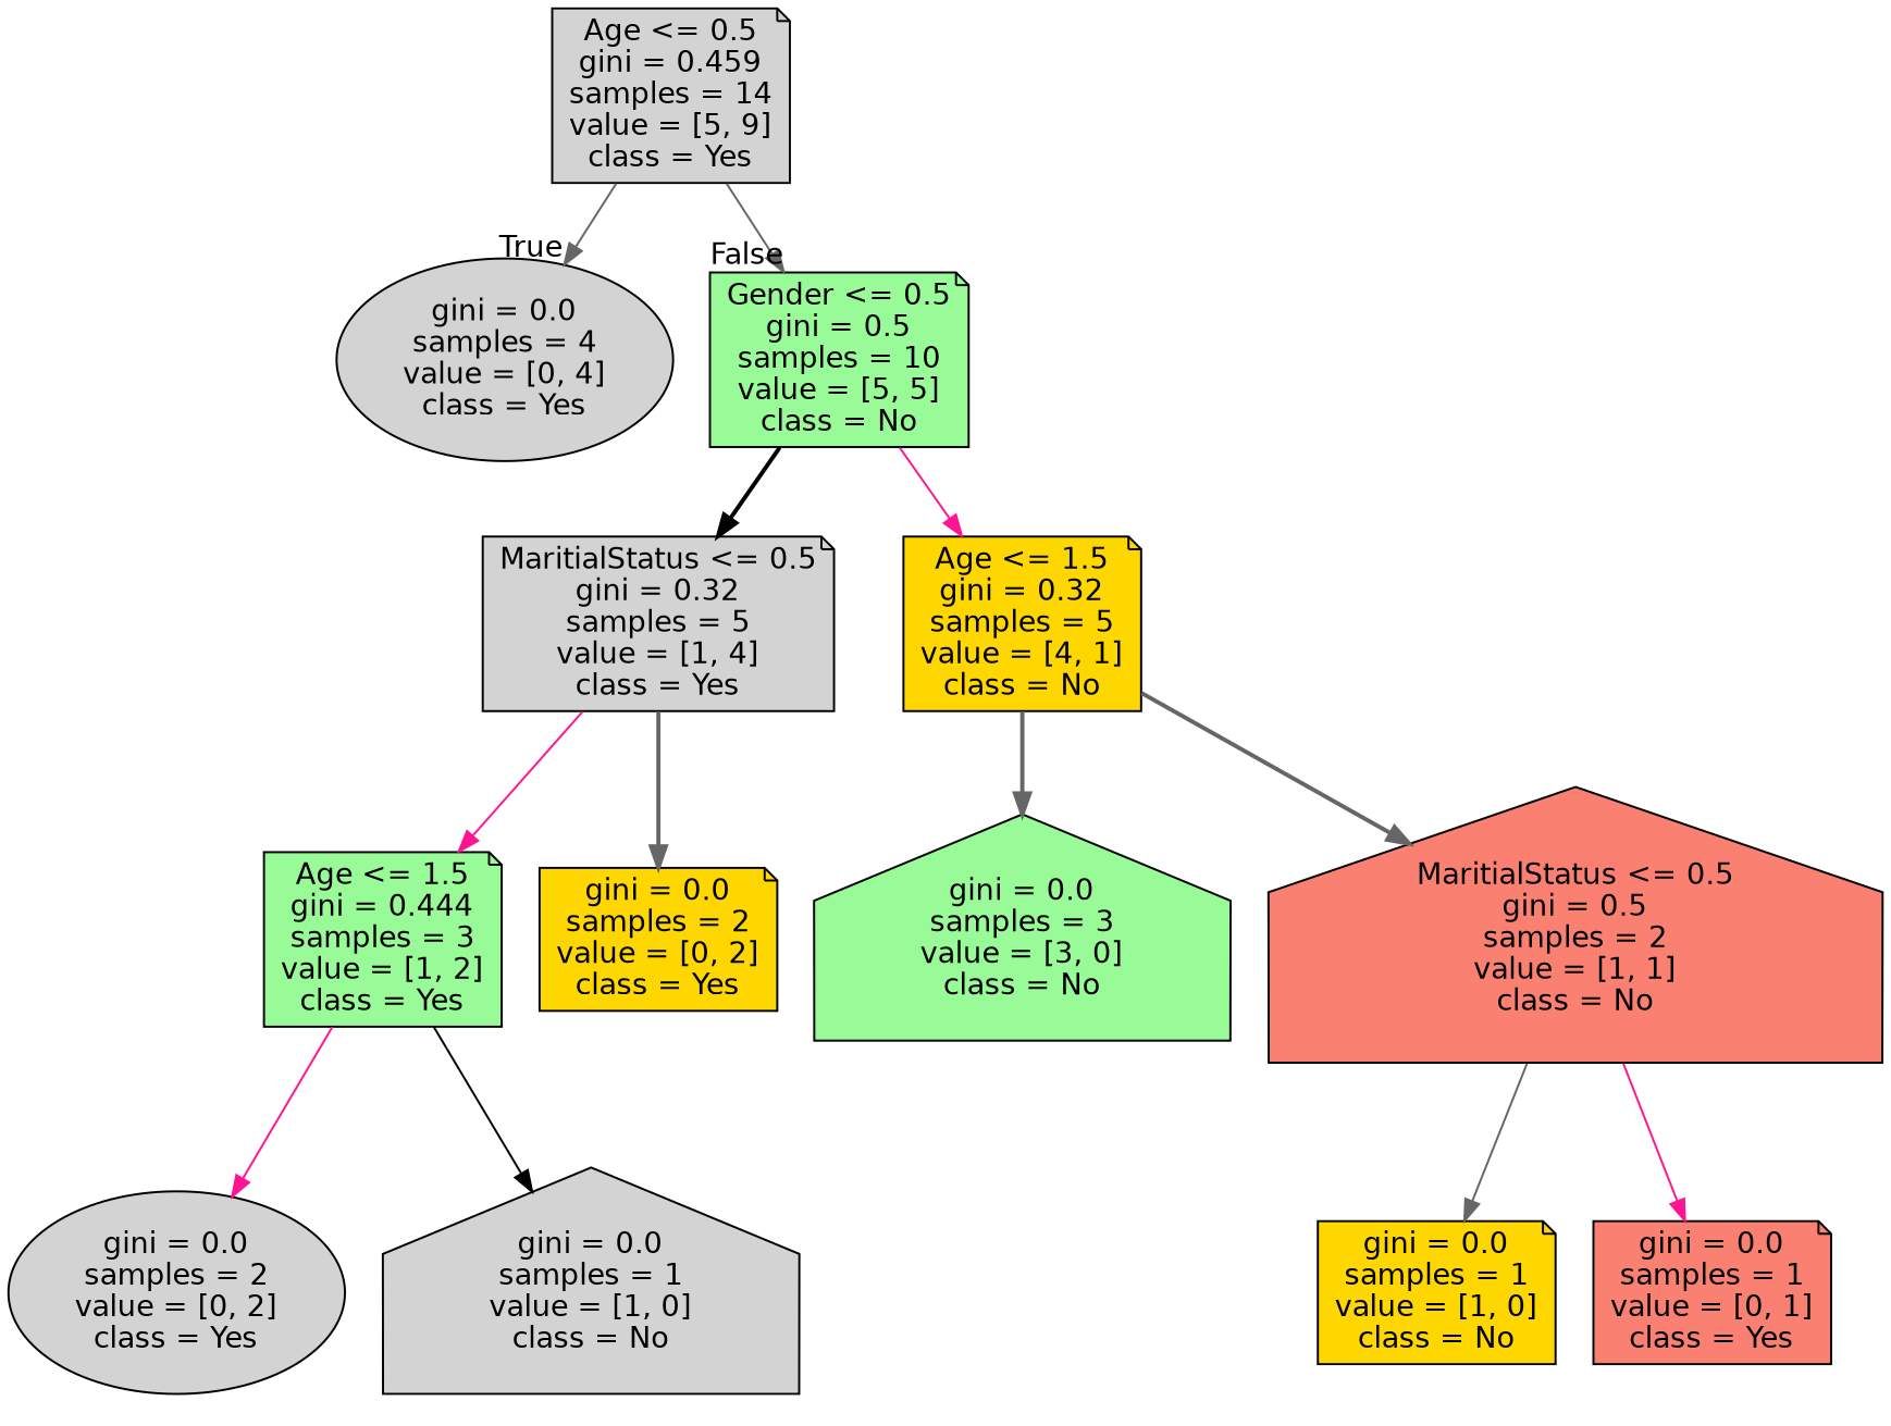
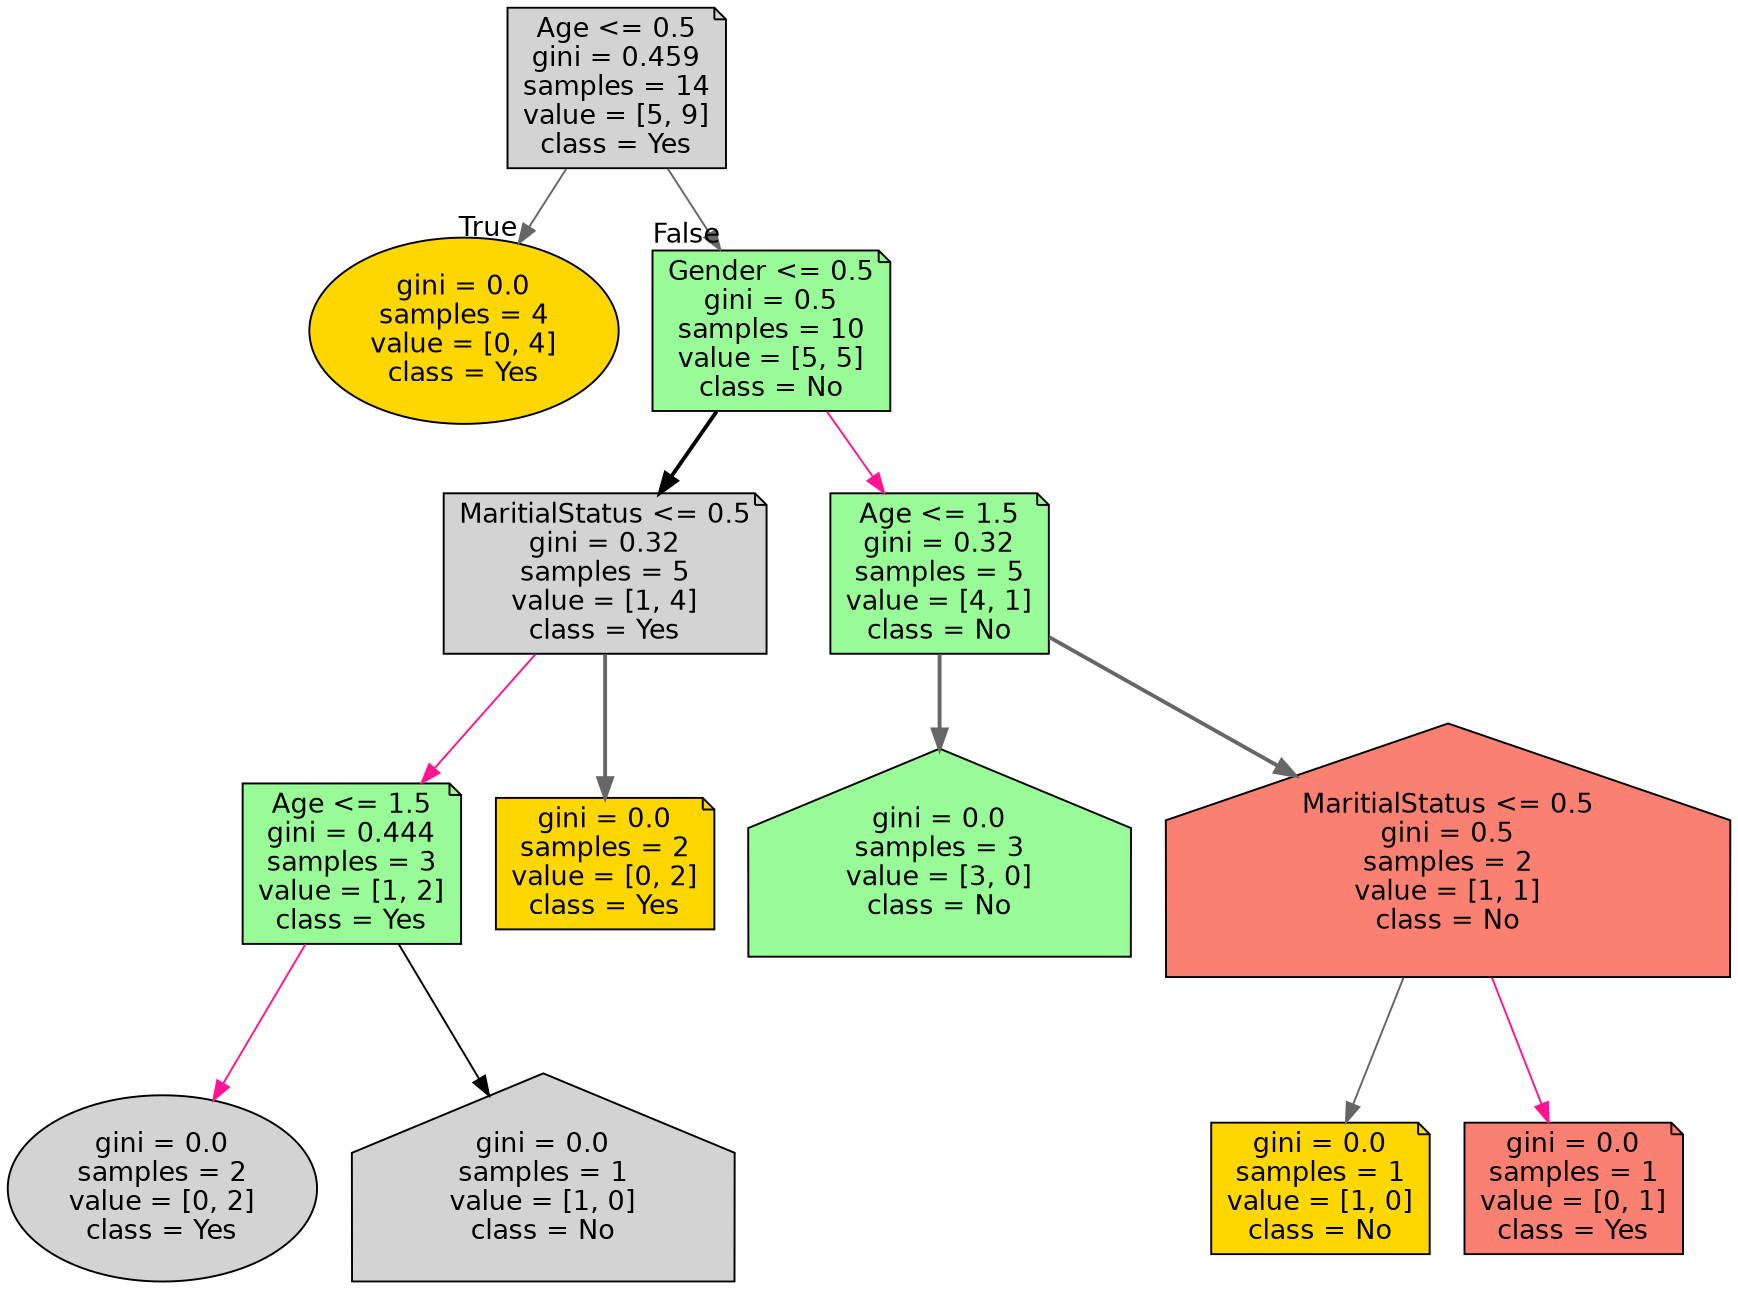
  digraph {
    node [fillcolor=lightgrey fontname=helvetica shape=note style=filled]
    edge [color=gray40 fontname=helvetica style=solid]
    n1 [label="Age <= 0.5\ngini = 0.459\nsamples = 14\nvalue = [5, 9]\nclass = Yes"]
-   n2 [label="gini = 0.0\nsamples = 4\nvalue = [0, 4]\nclass = Yes" shape=ellipse]
+   n2 [fillcolor=gold label="gini = 0.0\nsamples = 4\nvalue = [0, 4]\nclass = Yes" shape=ellipse]
    n3 [fillcolor=palegreen label="Gender <= 0.5\ngini = 0.5\nsamples = 10\nvalue = [5, 5]\nclass = No"]
    n4 [label="MaritialStatus <= 0.5\ngini = 0.32\nsamples = 5\nvalue = [1, 4]\nclass = Yes"]
-   n5 [fillcolor=gold label="Age <= 1.5\ngini = 0.32\nsamples = 5\nvalue = [4, 1]\nclass = No"]
+   n5 [fillcolor=palegreen label="Age <= 1.5\ngini = 0.32\nsamples = 5\nvalue = [4, 1]\nclass = No"]
    n6 [fillcolor=palegreen label="Age <= 1.5\ngini = 0.444\nsamples = 3\nvalue = [1, 2]\nclass = Yes"]
    n7 [fillcolor=gold label="gini = 0.0\nsamples = 2\nvalue = [0, 2]\nclass = Yes"]
    n8 [fillcolor=palegreen label="gini = 0.0\nsamples = 3\nvalue = [3, 0]\nclass = No" shape=house]
    n9 [fillcolor=salmon label="MaritialStatus <= 0.5\ngini = 0.5\nsamples = 2\nvalue = [1, 1]\nclass = No" shape=house]
    n10 [label="gini = 0.0\nsamples = 2\nvalue = [0, 2]\nclass = Yes" shape=ellipse]
    n11 [label="gini = 0.0\nsamples = 1\nvalue = [1, 0]\nclass = No" shape=house]
    n12 [fillcolor=gold label="gini = 0.0\nsamples = 1\nvalue = [1, 0]\nclass = No"]
    n13 [fillcolor=salmon label="gini = 0.0\nsamples = 1\nvalue = [0, 1]\nclass = Yes"]
    n1 -> n2 [headlabel=True labelangle=45 labeldistance=2.5]
    n1 -> n3 [headlabel=False labelangle=-45 labeldistance=2.5]
    n3 -> n4 [color=black style=bold]
    n3 -> n5 [color=deeppink]
    n4 -> n6 [color=deeppink]
    n4 -> n7 [style=bold]
    n5 -> n8 [style=bold]
    n5 -> n9 [style=bold]
    n6 -> n10 [color=deeppink]
    n6 -> n11 [color=black]
    n9 -> n12
    n9 -> n13 [color=deeppink]
  }
